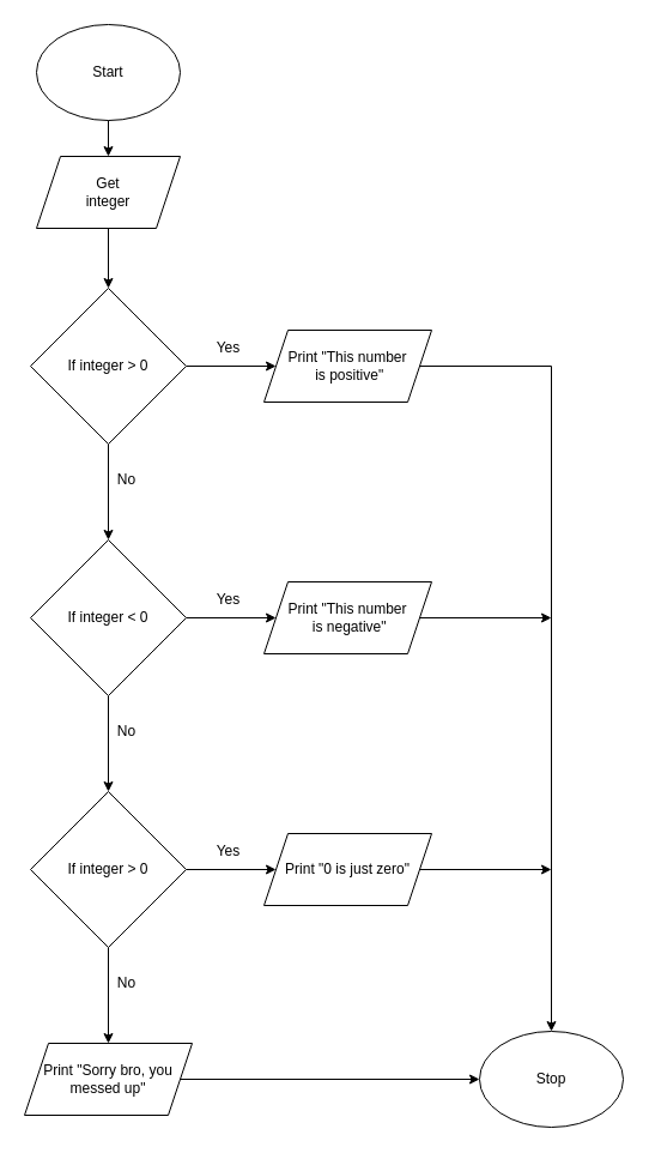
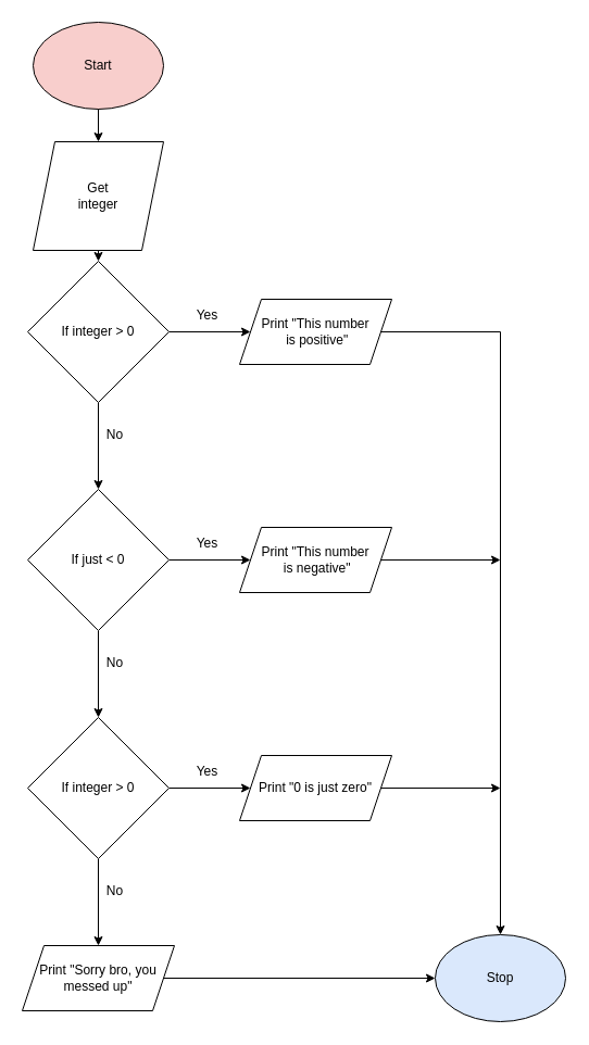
  <mxCell id="0" />
  <mxCell id="1" parent="0" />
  <mxCell id="2" style="edgeStyle=none;html=1;entryX=0.5;entryY=0;entryDx=0;entryDy=0;" edge="1" parent="1" target="4"><mxGeometry relative="1" as="geometry"><mxPoint x="90" y="80" as="sourcePoint" /></mxGeometry></mxCell>
  <mxCell id="3" style="edgeStyle=none;html=1;entryX=0.5;entryY=0;entryDx=0;entryDy=0;" edge="1" parent="1" source="4" target="7"><mxGeometry relative="1" as="geometry" /></mxCell>
- <mxCell id="4" value="Get &lt;br&gt;integer" style="shape=parallelogram;perimeter=parallelogramPerimeter;whiteSpace=wrap;html=1;fixedSize=1;" vertex="1" parent="1"><mxGeometry x="30" y="130" width="120" height="60" as="geometry" /></mxCell>
+ <mxCell id="4" value="Get &lt;br&gt;integer" style="shape=parallelogram;perimeter=parallelogramPerimeter;whiteSpace=wrap;html=1;fixedSize=1;" vertex="1" parent="1"><mxGeometry x="30" y="130" width="120" height="100" as="geometry" /></mxCell>
  <mxCell id="5" style="edgeStyle=none;html=1;entryX=0.5;entryY=0;entryDx=0;entryDy=0;" edge="1" parent="1" source="7"><mxGeometry relative="1" as="geometry"><mxPoint x="90" y="450" as="targetPoint" /></mxGeometry></mxCell>
  <mxCell id="6" style="edgeStyle=none;html=1;entryX=0;entryY=0.5;entryDx=0;entryDy=0;" edge="1" parent="1" source="7" target="9"><mxGeometry relative="1" as="geometry" /></mxCell>
  <mxCell id="7" value="If integer &amp;gt; 0" style="rhombus;whiteSpace=wrap;html=1;" vertex="1" parent="1"><mxGeometry x="25" y="240" width="130" height="130" as="geometry" /></mxCell>
  <mxCell id="8" style="edgeStyle=none;html=1;entryX=0.5;entryY=0;entryDx=0;entryDy=0;rounded=0;" edge="1" parent="1" source="9" target="29"><mxGeometry relative="1" as="geometry"><mxPoint x="420" y="380" as="targetPoint" /><Array as="points"><mxPoint x="460" y="305" /></Array></mxGeometry></mxCell>
  <mxCell id="9" value="Print &quot;This number&lt;br&gt;&amp;nbsp;is positive&quot;" style="shape=parallelogram;perimeter=parallelogramPerimeter;whiteSpace=wrap;html=1;fixedSize=1;" vertex="1" parent="1"><mxGeometry x="220" y="275" width="140" height="60" as="geometry" /></mxCell>
  <mxCell id="10" value="Yes" style="text;html=1;align=center;verticalAlign=middle;resizable=0;points=[];autosize=1;strokeColor=none;fillColor=none;" vertex="1" parent="1"><mxGeometry x="175" y="280" width="30" height="20" as="geometry" /></mxCell>
  <mxCell id="11" value="No" style="text;html=1;align=center;verticalAlign=middle;resizable=0;points=[];autosize=1;strokeColor=none;fillColor=none;" vertex="1" parent="1"><mxGeometry x="90" y="390" width="30" height="20" as="geometry" /></mxCell>
- <mxCell id="12" value="Start" style="ellipse;whiteSpace=wrap;html=1;" vertex="1" parent="1"><mxGeometry x="30" y="20" width="120" height="80" as="geometry" /></mxCell>
+ <mxCell id="12" value="Start" style="ellipse;whiteSpace=wrap;html=1;fillColor=#f8cecc;" vertex="1" parent="1"><mxGeometry x="30" y="20" width="120" height="80" as="geometry" /></mxCell>
  <mxCell id="13" style="edgeStyle=none;html=1;entryX=0.5;entryY=0;entryDx=0;entryDy=0;" edge="1" parent="1" source="15"><mxGeometry relative="1" as="geometry"><mxPoint x="90" y="660" as="targetPoint" /></mxGeometry></mxCell>
  <mxCell id="14" style="edgeStyle=none;html=1;entryX=0;entryY=0.5;entryDx=0;entryDy=0;" edge="1" parent="1" source="15" target="17"><mxGeometry relative="1" as="geometry" /></mxCell>
- <mxCell id="15" value="If integer &amp;lt; 0" style="rhombus;whiteSpace=wrap;html=1;" vertex="1" parent="1"><mxGeometry x="25" y="450" width="130" height="130" as="geometry" /></mxCell>
+ <mxCell id="15" value="If just &amp;lt; 0" style="rhombus;whiteSpace=wrap;html=1;" vertex="1" parent="1"><mxGeometry x="25" y="450" width="130" height="130" as="geometry" /></mxCell>
  <mxCell id="16" style="edgeStyle=none;rounded=0;html=1;" edge="1" parent="1" source="17"><mxGeometry relative="1" as="geometry"><mxPoint x="460" y="515" as="targetPoint" /></mxGeometry></mxCell>
  <mxCell id="17" value="Print &quot;This number&lt;br&gt;&amp;nbsp;is negative&quot;" style="shape=parallelogram;perimeter=parallelogramPerimeter;whiteSpace=wrap;html=1;fixedSize=1;" vertex="1" parent="1"><mxGeometry x="220" y="485" width="140" height="60" as="geometry" /></mxCell>
  <mxCell id="18" value="Yes" style="text;html=1;align=center;verticalAlign=middle;resizable=0;points=[];autosize=1;strokeColor=none;fillColor=none;" vertex="1" parent="1"><mxGeometry x="175" y="490" width="30" height="20" as="geometry" /></mxCell>
  <mxCell id="19" value="No" style="text;html=1;align=center;verticalAlign=middle;resizable=0;points=[];autosize=1;strokeColor=none;fillColor=none;" vertex="1" parent="1"><mxGeometry x="90" y="600" width="30" height="20" as="geometry" /></mxCell>
  <mxCell id="20" style="edgeStyle=none;html=1;entryX=0.5;entryY=0;entryDx=0;entryDy=0;" edge="1" parent="1" source="22"><mxGeometry relative="1" as="geometry"><mxPoint x="90" y="870" as="targetPoint" /></mxGeometry></mxCell>
  <mxCell id="21" style="edgeStyle=none;html=1;entryX=0;entryY=0.5;entryDx=0;entryDy=0;" edge="1" parent="1" source="22" target="24"><mxGeometry relative="1" as="geometry" /></mxCell>
  <mxCell id="22" value="If integer &amp;gt; 0" style="rhombus;whiteSpace=wrap;html=1;" vertex="1" parent="1"><mxGeometry x="25" y="660" width="130" height="130" as="geometry" /></mxCell>
  <mxCell id="23" style="edgeStyle=none;rounded=0;html=1;" edge="1" parent="1" source="24"><mxGeometry relative="1" as="geometry"><mxPoint x="460" y="725" as="targetPoint" /></mxGeometry></mxCell>
  <mxCell id="24" value="Print &quot;0 is just zero&quot;" style="shape=parallelogram;perimeter=parallelogramPerimeter;whiteSpace=wrap;html=1;fixedSize=1;" vertex="1" parent="1"><mxGeometry x="220" y="695" width="140" height="60" as="geometry" /></mxCell>
  <mxCell id="25" value="Yes" style="text;html=1;align=center;verticalAlign=middle;resizable=0;points=[];autosize=1;strokeColor=none;fillColor=none;" vertex="1" parent="1"><mxGeometry x="175" y="700" width="30" height="20" as="geometry" /></mxCell>
  <mxCell id="26" value="No" style="text;html=1;align=center;verticalAlign=middle;resizable=0;points=[];autosize=1;strokeColor=none;fillColor=none;" vertex="1" parent="1"><mxGeometry x="90" y="810" width="30" height="20" as="geometry" /></mxCell>
  <mxCell id="27" style="edgeStyle=none;html=1;" edge="1" parent="1" source="28"><mxGeometry relative="1" as="geometry"><mxPoint x="400" y="900" as="targetPoint" /></mxGeometry></mxCell>
  <mxCell id="28" value="Print &quot;Sorry bro, you messed up&quot;" style="shape=parallelogram;perimeter=parallelogramPerimeter;whiteSpace=wrap;html=1;fixedSize=1;" vertex="1" parent="1"><mxGeometry x="20" y="870" width="140" height="60" as="geometry" /></mxCell>
- <mxCell id="29" value="Stop" style="ellipse;whiteSpace=wrap;html=1;" vertex="1" parent="1"><mxGeometry x="400" y="860" width="120" height="80" as="geometry" /></mxCell>
+ <mxCell id="29" value="Stop" style="ellipse;whiteSpace=wrap;html=1;fillColor=#dae8fc;" vertex="1" parent="1"><mxGeometry x="400" y="860" width="120" height="80" as="geometry" /></mxCell>
